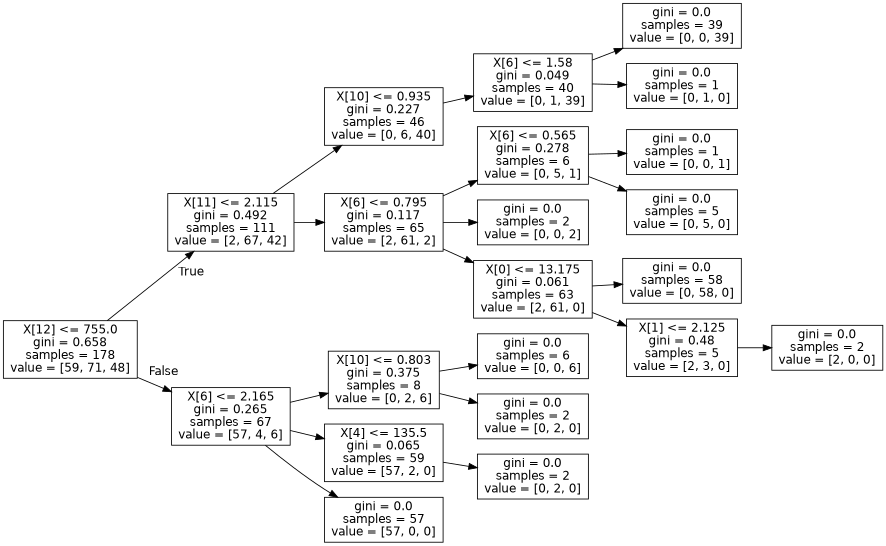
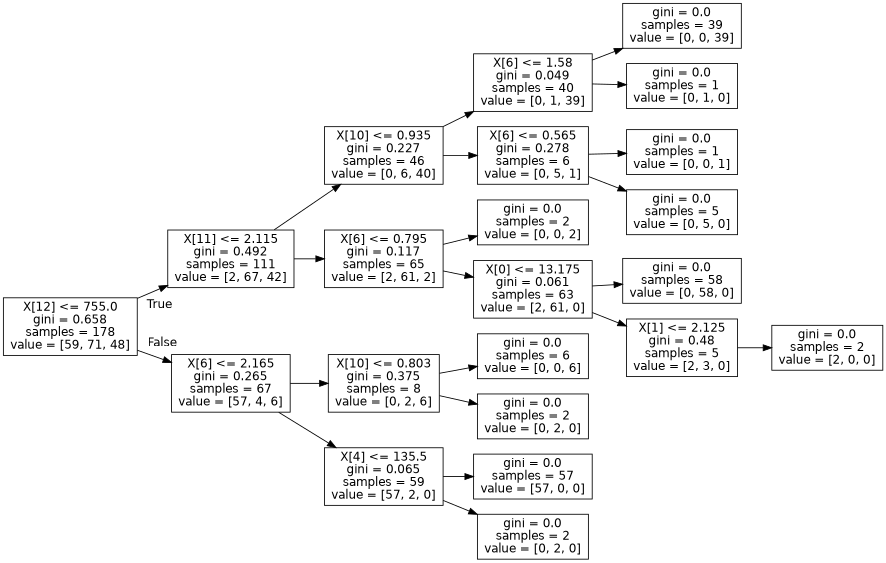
  digraph {
    fontname="DejaVu Sans"
    rankdir=LR
    node [fontname="DejaVu Sans" shape=box]
    edge [fontname="DejaVu Sans"]
    n1 [label="X[12] <= 755.0\ngini = 0.658\nsamples = 178\nvalue = [59, 71, 48]"]
    n2 [label="X[11] <= 2.115\ngini = 0.492\nsamples = 111\nvalue = [2, 67, 42]"]
    n3 [label="X[6] <= 2.165\ngini = 0.265\nsamples = 67\nvalue = [57, 4, 6]"]
    n4 [label="X[10] <= 0.935\ngini = 0.227\nsamples = 46\nvalue = [0, 6, 40]"]
    n5 [label="X[6] <= 0.795\ngini = 0.117\nsamples = 65\nvalue = [2, 61, 2]"]
    n6 [label="X[10] <= 0.803\ngini = 0.375\nsamples = 8\nvalue = [0, 2, 6]"]
    n7 [label="X[4] <= 135.5\ngini = 0.065\nsamples = 59\nvalue = [57, 2, 0]"]
    n8 [label="X[6] <= 1.58\ngini = 0.049\nsamples = 40\nvalue = [0, 1, 39]"]
    n9 [label="X[6] <= 0.565\ngini = 0.278\nsamples = 6\nvalue = [0, 5, 1]"]
    n10 [label="gini = 0.0\nsamples = 2\nvalue = [0, 0, 2]"]
    n11 [label="X[0] <= 13.175\ngini = 0.061\nsamples = 63\nvalue = [2, 61, 0]"]
    n12 [label="gini = 0.0\nsamples = 39\nvalue = [0, 0, 39]"]
    n13 [label="gini = 0.0\nsamples = 1\nvalue = [0, 1, 0]"]
    n14 [label="gini = 0.0\nsamples = 1\nvalue = [0, 0, 1]"]
    n15 [label="gini = 0.0\nsamples = 5\nvalue = [0, 5, 0]"]
    n16 [label="gini = 0.0\nsamples = 58\nvalue = [0, 58, 0]"]
    n17 [label="X[1] <= 2.125\ngini = 0.48\nsamples = 5\nvalue = [2, 3, 0]"]
    n18 [label="gini = 0.0\nsamples = 2\nvalue = [2, 0, 0]"]
    n19 [label="gini = 0.0\nsamples = 6\nvalue = [0, 0, 6]"]
    n20 [label="gini = 0.0\nsamples = 2\nvalue = [0, 2, 0]"]
    n21 [label="gini = 0.0\nsamples = 57\nvalue = [57, 0, 0]"]
    n22 [label="gini = 0.0\nsamples = 2\nvalue = [0, 2, 0]"]
    n1 -> n2 [headlabel=True labelangle=45 labeldistance=2.5]
    n1 -> n3 [headlabel=False labelangle=-45 labeldistance=2.5]
    n2 -> n4
    n2 -> n5
    n3 -> n6
    n3 -> n7
    n4 -> n8
-   n5 -> n9
+   n4 -> n9
    n5 -> n10
    n5 -> n11
    n6 -> n19
    n6 -> n20
-   n3 -> n21
+   n7 -> n21
    n7 -> n22
    n8 -> n12
    n8 -> n13
    n9 -> n14
    n9 -> n15
    n11 -> n16
    n11 -> n17
    n17 -> n18
  }
